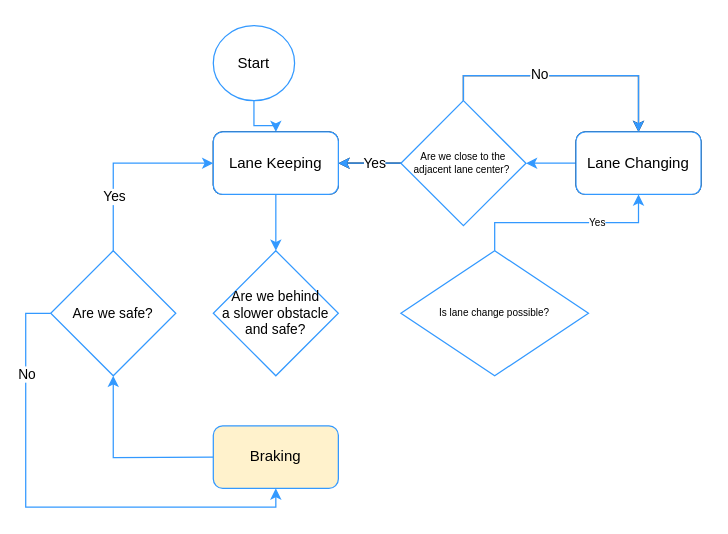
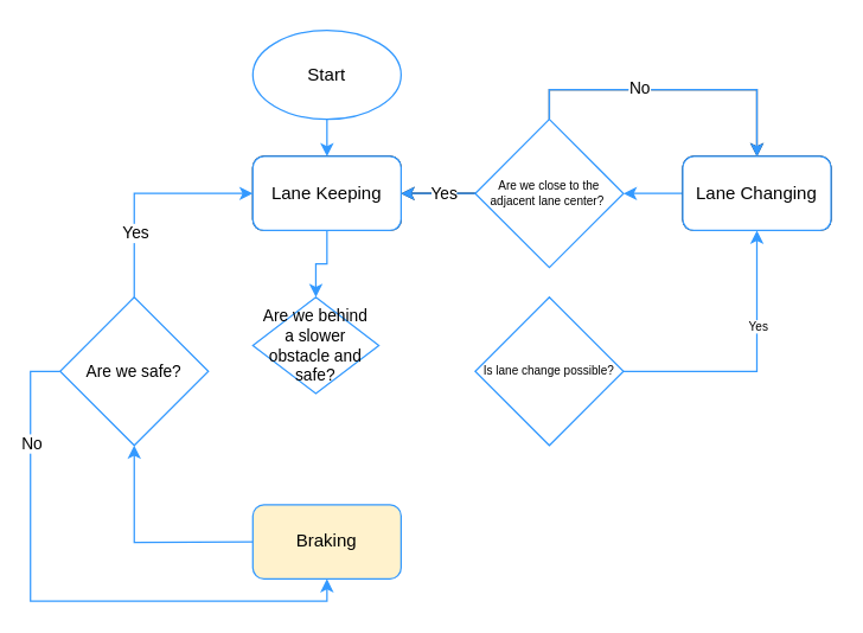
  <mxCell id="0" />
  <mxCell id="1" parent="0" />
  <mxCell id="2" value="" style="edgeStyle=orthogonalEdgeStyle;rounded=0;orthogonalLoop=1;jettySize=auto;html=1;strokeColor=#3399FF;" edge="1" parent="1" source="3" target="5"><mxGeometry relative="1" as="geometry" /></mxCell>
- <mxCell id="3" value="Start" style="strokeWidth=1;html=1;shape=mxgraph.flowchart.start_1;whiteSpace=wrap;strokeColor=#3399FF;" vertex="1" parent="1"><mxGeometry x="170" y="20" width="65" height="60" as="geometry" /></mxCell>
+ <mxCell id="3" value="Start" style="strokeWidth=1;html=1;shape=mxgraph.flowchart.start_1;whiteSpace=wrap;strokeColor=#3399FF;" vertex="1" parent="1"><mxGeometry x="170" y="20" width="100" height="60" as="geometry" /></mxCell>
  <mxCell id="4" style="edgeStyle=orthogonalEdgeStyle;rounded=0;orthogonalLoop=1;jettySize=auto;html=1;fontSize=8;strokeColor=#3399FF;" edge="1" parent="1" source="5" target="6"><mxGeometry relative="1" as="geometry" /></mxCell>
  <mxCell id="5" value="Lane Keeping" style="rounded=1;whiteSpace=wrap;html=1;" vertex="1" parent="1"><mxGeometry x="170" y="105" width="100" height="50" as="geometry" /></mxCell>
- <mxCell id="6" value="&lt;font style=&quot;font-size: 11px;&quot;&gt;Are we behind &lt;br&gt;a slower obstacle and safe?&lt;/font&gt;" style="strokeWidth=1;html=1;shape=mxgraph.flowchart.decision;whiteSpace=wrap;fontSize=8;strokeColor=#3399FF;" vertex="1" parent="1"><mxGeometry x="170" y="200" width="100" height="100" as="geometry" /></mxCell>
+ <mxCell id="6" value="&lt;font style=&quot;font-size: 11px;&quot;&gt;Are we behind &lt;br&gt;a slower obstacle and safe?&lt;/font&gt;" style="strokeWidth=1;html=1;shape=mxgraph.flowchart.decision;whiteSpace=wrap;fontSize=8;strokeColor=#3399FF;" vertex="1" parent="1"><mxGeometry x="170" y="200" width="85" height="65" as="geometry" /></mxCell>
  <mxCell id="7" value="" style="edgeStyle=orthogonalEdgeStyle;rounded=0;orthogonalLoop=1;jettySize=auto;html=1;fontSize=8;strokeColor=#3399FF;" edge="1" parent="1" source="9" target="11"><mxGeometry relative="1" as="geometry" /></mxCell>
  <mxCell id="8" value="Yes" style="edgeLabel;html=1;align=center;verticalAlign=middle;resizable=0;points=[];fontSize=8;" vertex="1" connectable="0" parent="7"><mxGeometry x="0.304" relative="1" as="geometry"><mxPoint as="offset" /></mxGeometry></mxCell>
- <mxCell id="9" value="Is lane change possible?" style="strokeWidth=1;html=1;shape=mxgraph.flowchart.decision;whiteSpace=wrap;fontSize=8;strokeColor=#3399FF;" vertex="1" parent="1"><mxGeometry x="320" y="200" width="150" height="100" as="geometry" /></mxCell>
+ <mxCell id="9" value="Is lane change possible?" style="strokeWidth=1;html=1;shape=mxgraph.flowchart.decision;whiteSpace=wrap;fontSize=8;strokeColor=#3399FF;" vertex="1" parent="1"><mxGeometry x="320" y="200" width="100" height="100" as="geometry" /></mxCell>
  <mxCell id="10" style="edgeStyle=orthogonalEdgeStyle;rounded=0;orthogonalLoop=1;jettySize=auto;html=1;entryX=1;entryY=0.5;entryDx=0;entryDy=0;entryPerimeter=0;fontSize=8;strokeColor=#3399FF;" edge="1" parent="1" source="11" target="17"><mxGeometry relative="1" as="geometry" /></mxCell>
  <mxCell id="11" value="Lane Changing" style="rounded=1;whiteSpace=wrap;html=1;" vertex="1" parent="1"><mxGeometry x="460" y="105" width="100" height="50" as="geometry" /></mxCell>
  <mxCell id="12" value="Braking" style="rounded=1;whiteSpace=wrap;html=1;strokeColor=#3399FF;fillColor=#fff2cc;" vertex="1" parent="1"><mxGeometry x="170" y="340" width="100" height="50" as="geometry" /></mxCell>
  <mxCell id="13" style="edgeStyle=orthogonalEdgeStyle;rounded=0;orthogonalLoop=1;jettySize=auto;html=1;entryX=1;entryY=0.5;entryDx=0;entryDy=0;fontSize=8;" edge="1" parent="1" source="17" target="5"><mxGeometry relative="1" as="geometry" /></mxCell>
  <mxCell id="14" value="&lt;font style=&quot;font-size: 11px;&quot;&gt;Yes&lt;/font&gt;" style="edgeLabel;html=1;align=center;verticalAlign=middle;resizable=0;points=[];fontSize=8;" vertex="1" connectable="0" parent="13"><mxGeometry x="-0.128" y="-1" relative="1" as="geometry"><mxPoint as="offset" /></mxGeometry></mxCell>
  <mxCell id="15" style="edgeStyle=orthogonalEdgeStyle;rounded=0;orthogonalLoop=1;jettySize=auto;html=1;entryX=0.5;entryY=0;entryDx=0;entryDy=0;fontSize=8;" edge="1" parent="1" source="17" target="11"><mxGeometry relative="1" as="geometry"><Array as="points"><mxPoint x="370" y="60" /><mxPoint x="510" y="60" /></Array></mxGeometry></mxCell>
  <mxCell id="16" value="&lt;font style=&quot;font-size: 11px;&quot;&gt;No&lt;/font&gt;" style="edgeLabel;html=1;align=center;verticalAlign=middle;resizable=0;points=[];fontSize=8;" vertex="1" connectable="0" parent="15"><mxGeometry x="-0.221" y="2" relative="1" as="geometry"><mxPoint as="offset" /></mxGeometry></mxCell>
  <mxCell id="17" value="Are we close to the adjacent lane center?&amp;nbsp;" style="strokeWidth=1;html=1;shape=mxgraph.flowchart.decision;whiteSpace=wrap;fontSize=8;strokeColor=#3399FF;" vertex="1" parent="1"><mxGeometry x="320" y="80" width="100" height="100" as="geometry" /></mxCell>
  <mxCell id="18" style="edgeStyle=orthogonalEdgeStyle;rounded=0;orthogonalLoop=1;jettySize=auto;html=1;entryX=0;entryY=0.5;entryDx=0;entryDy=0;fontSize=8;exitX=0.5;exitY=0;exitDx=0;exitDy=0;exitPerimeter=0;strokeColor=#3399FF;" edge="1" parent="1" source="20" target="5"><mxGeometry relative="1" as="geometry"><Array as="points"><mxPoint x="90" y="130" /></Array></mxGeometry></mxCell>
  <mxCell id="19" value="&lt;font style=&quot;font-size: 11px;&quot;&gt;Yes&lt;/font&gt;" style="edgeLabel;html=1;align=center;verticalAlign=middle;resizable=0;points=[];fontSize=8;" vertex="1" connectable="0" parent="18"><mxGeometry x="-0.415" relative="1" as="geometry"><mxPoint as="offset" /></mxGeometry></mxCell>
  <mxCell id="20" value="&lt;font style=&quot;font-size: 11px;&quot;&gt;Are we safe?&lt;/font&gt;" style="strokeWidth=1;html=1;shape=mxgraph.flowchart.decision;whiteSpace=wrap;fontSize=8;strokeColor=#3399FF;" vertex="1" parent="1"><mxGeometry x="40" y="200" width="100" height="100" as="geometry" /></mxCell>
  <mxCell id="21" value="Lane Keeping" style="rounded=1;whiteSpace=wrap;html=1;strokeColor=#3399FF;" vertex="1" parent="1"><mxGeometry x="170" y="105" width="100" height="50" as="geometry" /></mxCell>
  <mxCell id="22" value="Lane Changing" style="rounded=1;whiteSpace=wrap;html=1;strokeColor=#3399FF;" vertex="1" parent="1"><mxGeometry x="460" y="105" width="100" height="50" as="geometry" /></mxCell>
  <mxCell id="23" style="edgeStyle=orthogonalEdgeStyle;rounded=0;orthogonalLoop=1;jettySize=auto;html=1;entryX=0.5;entryY=0;entryDx=0;entryDy=0;fontSize=8;strokeColor=#3399FF;" edge="1" parent="1"><mxGeometry relative="1" as="geometry"><mxPoint x="370" y="80" as="sourcePoint" /><mxPoint x="510" y="105" as="targetPoint" /><Array as="points"><mxPoint x="370" y="60" /><mxPoint x="510" y="60" /></Array></mxGeometry></mxCell>
  <mxCell id="24" value="&lt;font style=&quot;font-size: 11px;&quot;&gt;No&lt;/font&gt;" style="edgeLabel;html=1;align=center;verticalAlign=middle;resizable=0;points=[];fontSize=8;" vertex="1" connectable="0" parent="23"><mxGeometry x="-0.221" y="2" relative="1" as="geometry"><mxPoint as="offset" /></mxGeometry></mxCell>
  <mxCell id="25" style="edgeStyle=orthogonalEdgeStyle;rounded=0;orthogonalLoop=1;jettySize=auto;html=1;entryX=1;entryY=0.5;entryDx=0;entryDy=0;fontSize=8;strokeColor=#3399FF;" edge="1" parent="1"><mxGeometry relative="1" as="geometry"><mxPoint x="320" y="130" as="sourcePoint" /><mxPoint x="270" y="130" as="targetPoint" /></mxGeometry></mxCell>
  <mxCell id="26" value="&lt;font style=&quot;font-size: 11px;&quot;&gt;Yes&lt;/font&gt;" style="edgeLabel;html=1;align=center;verticalAlign=middle;resizable=0;points=[];fontSize=8;" vertex="1" connectable="0" parent="25"><mxGeometry x="-0.128" y="-1" relative="1" as="geometry"><mxPoint as="offset" /></mxGeometry></mxCell>
  <mxCell id="27" style="edgeStyle=orthogonalEdgeStyle;rounded=0;orthogonalLoop=1;jettySize=auto;html=1;entryX=0.5;entryY=1;entryDx=0;entryDy=0;fontSize=8;strokeColor=#3399FF;" edge="1" parent="1"><mxGeometry relative="1" as="geometry"><mxPoint x="40" y="250" as="sourcePoint" /><mxPoint x="220" y="390" as="targetPoint" /><Array as="points"><mxPoint x="40" y="250" /><mxPoint x="20" y="250" /><mxPoint x="20" y="405" /><mxPoint x="220" y="405" /></Array></mxGeometry></mxCell>
  <mxCell id="28" value="&lt;font style=&quot;font-size: 11px;&quot;&gt;No&lt;/font&gt;" style="edgeLabel;html=1;align=center;verticalAlign=middle;resizable=0;points=[];fontSize=8;" vertex="1" connectable="0" parent="27"><mxGeometry x="-0.653" relative="1" as="geometry"><mxPoint as="offset" /></mxGeometry></mxCell>
  <mxCell id="29" style="edgeStyle=orthogonalEdgeStyle;rounded=0;orthogonalLoop=1;jettySize=auto;html=1;entryX=0.5;entryY=1;entryDx=0;entryDy=0;entryPerimeter=0;fontSize=8;strokeColor=#3399FF;" edge="1" parent="1" target="20"><mxGeometry relative="1" as="geometry"><mxPoint x="170" y="365" as="sourcePoint" /><mxPoint x="90" y="313.33" as="targetPoint" /></mxGeometry></mxCell>
